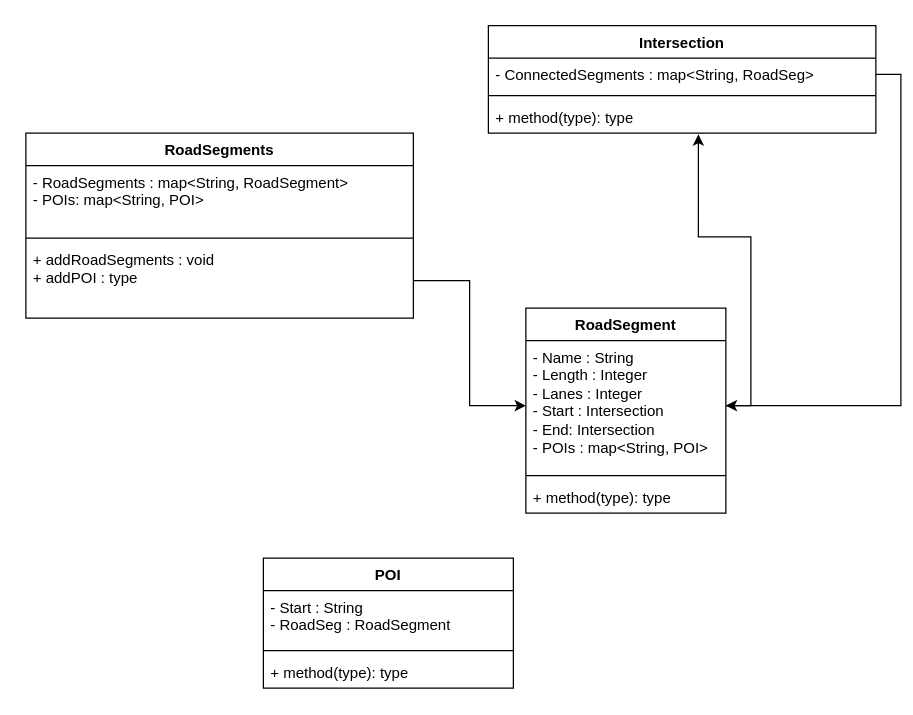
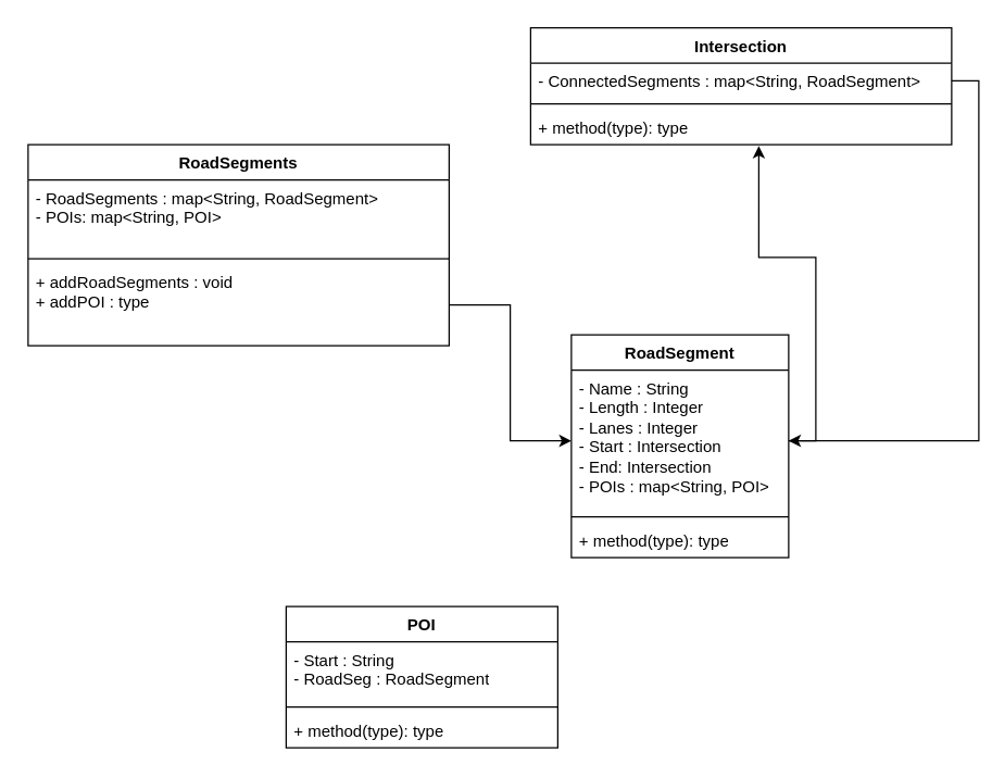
  <mxCell id="0" />
  <mxCell id="1" parent="0" />
  <mxCell id="2" value="RoadSegment" style="swimlane;fontStyle=1;align=center;verticalAlign=top;childLayout=stackLayout;horizontal=1;startSize=26;horizontalStack=0;resizeParent=1;resizeParentMax=0;resizeLast=0;collapsible=1;marginBottom=0;whiteSpace=wrap;html=1;" vertex="1" parent="1"><mxGeometry x="420" y="246" width="160" height="164" as="geometry" /></mxCell>
  <mxCell id="3" value="- Name : String&lt;div&gt;- Length : Integer&lt;/div&gt;&lt;div&gt;- Lanes : Integer&lt;/div&gt;&lt;div&gt;- Start : Intersection&lt;/div&gt;&lt;div&gt;- End: Intersection&lt;/div&gt;&lt;div&gt;- POIs : map&amp;lt;String, POI&amp;gt;&lt;/div&gt;" style="text;strokeColor=none;fillColor=none;align=left;verticalAlign=top;spacingLeft=4;spacingRight=4;overflow=hidden;rotatable=0;points=[[0,0.5],[1,0.5]];portConstraint=eastwest;whiteSpace=wrap;html=1;" vertex="1" parent="2"><mxGeometry y="26" width="160" height="104" as="geometry" /></mxCell>
  <mxCell id="4" value="" style="line;strokeWidth=1;fillColor=none;align=left;verticalAlign=middle;spacingTop=-1;spacingLeft=3;spacingRight=3;rotatable=0;labelPosition=right;points=[];portConstraint=eastwest;strokeColor=inherit;" vertex="1" parent="2"><mxGeometry y="130" width="160" height="8" as="geometry" /></mxCell>
  <mxCell id="5" value="+ method(type): type" style="text;strokeColor=none;fillColor=none;align=left;verticalAlign=top;spacingLeft=4;spacingRight=4;overflow=hidden;rotatable=0;points=[[0,0.5],[1,0.5]];portConstraint=eastwest;whiteSpace=wrap;html=1;" vertex="1" parent="2"><mxGeometry y="138" width="160" height="26" as="geometry" /></mxCell>
  <mxCell id="6" value="Intersection" style="swimlane;fontStyle=1;align=center;verticalAlign=top;childLayout=stackLayout;horizontal=1;startSize=26;horizontalStack=0;resizeParent=1;resizeParentMax=0;resizeLast=0;collapsible=1;marginBottom=0;whiteSpace=wrap;html=1;" vertex="1" parent="1"><mxGeometry x="390" y="20" width="310" height="86" as="geometry" /></mxCell>
- <mxCell id="7" value="- ConnectedSegments : map&amp;lt;String, RoadSeg&amp;gt;" style="text;strokeColor=none;fillColor=none;align=left;verticalAlign=top;spacingLeft=4;spacingRight=4;overflow=hidden;rotatable=0;points=[[0,0.5],[1,0.5]];portConstraint=eastwest;whiteSpace=wrap;html=1;" vertex="1" parent="6"><mxGeometry y="26" width="310" height="26" as="geometry" /></mxCell>
+ <mxCell id="7" value="- ConnectedSegments : map&amp;lt;String, RoadSegment&amp;gt;" style="text;strokeColor=none;fillColor=none;align=left;verticalAlign=top;spacingLeft=4;spacingRight=4;overflow=hidden;rotatable=0;points=[[0,0.5],[1,0.5]];portConstraint=eastwest;whiteSpace=wrap;html=1;" vertex="1" parent="6"><mxGeometry y="26" width="310" height="26" as="geometry" /></mxCell>
  <mxCell id="8" value="" style="line;strokeWidth=1;fillColor=none;align=left;verticalAlign=middle;spacingTop=-1;spacingLeft=3;spacingRight=3;rotatable=0;labelPosition=right;points=[];portConstraint=eastwest;strokeColor=inherit;" vertex="1" parent="6"><mxGeometry y="52" width="310" height="8" as="geometry" /></mxCell>
  <mxCell id="9" value="+ method(type): type" style="text;strokeColor=none;fillColor=none;align=left;verticalAlign=top;spacingLeft=4;spacingRight=4;overflow=hidden;rotatable=0;points=[[0,0.5],[1,0.5]];portConstraint=eastwest;whiteSpace=wrap;html=1;" vertex="1" parent="6"><mxGeometry y="60" width="310" height="26" as="geometry" /></mxCell>
  <mxCell id="10" value="RoadSegments" style="swimlane;fontStyle=1;align=center;verticalAlign=top;childLayout=stackLayout;horizontal=1;startSize=26;horizontalStack=0;resizeParent=1;resizeParentMax=0;resizeLast=0;collapsible=1;marginBottom=0;whiteSpace=wrap;html=1;" vertex="1" parent="1"><mxGeometry x="20" y="106" width="310" height="148" as="geometry" /></mxCell>
  <mxCell id="11" value="- RoadSegments : map&amp;lt;String, RoadSegment&amp;gt;&lt;div&gt;- POIs: map&amp;lt;String, POI&amp;gt;&lt;/div&gt;" style="text;strokeColor=none;fillColor=none;align=left;verticalAlign=top;spacingLeft=4;spacingRight=4;overflow=hidden;rotatable=0;points=[[0,0.5],[1,0.5]];portConstraint=eastwest;whiteSpace=wrap;html=1;" vertex="1" parent="10"><mxGeometry y="26" width="310" height="54" as="geometry" /></mxCell>
  <mxCell id="12" value="" style="line;strokeWidth=1;fillColor=none;align=left;verticalAlign=middle;spacingTop=-1;spacingLeft=3;spacingRight=3;rotatable=0;labelPosition=right;points=[];portConstraint=eastwest;strokeColor=inherit;" vertex="1" parent="10"><mxGeometry y="80" width="310" height="8" as="geometry" /></mxCell>
  <mxCell id="13" value="+ addRoadSegments : void&lt;div&gt;+ addPOI : type&lt;/div&gt;" style="text;strokeColor=none;fillColor=none;align=left;verticalAlign=top;spacingLeft=4;spacingRight=4;overflow=hidden;rotatable=0;points=[[0,0.5],[1,0.5]];portConstraint=eastwest;whiteSpace=wrap;html=1;" vertex="1" parent="10"><mxGeometry y="88" width="310" height="60" as="geometry" /></mxCell>
  <mxCell id="14" style="edgeStyle=orthogonalEdgeStyle;rounded=0;orthogonalLoop=1;jettySize=auto;html=1;exitX=1;exitY=0.5;exitDx=0;exitDy=0;" edge="1" parent="1" source="13" target="3"><mxGeometry relative="1" as="geometry" /></mxCell>
  <mxCell id="15" style="edgeStyle=orthogonalEdgeStyle;rounded=0;orthogonalLoop=1;jettySize=auto;html=1;exitX=1;exitY=0.5;exitDx=0;exitDy=0;entryX=1;entryY=0.5;entryDx=0;entryDy=0;" edge="1" parent="1" source="7" target="3"><mxGeometry relative="1" as="geometry" /></mxCell>
  <mxCell id="16" value="POI" style="swimlane;fontStyle=1;align=center;verticalAlign=top;childLayout=stackLayout;horizontal=1;startSize=26;horizontalStack=0;resizeParent=1;resizeParentMax=0;resizeLast=0;collapsible=1;marginBottom=0;whiteSpace=wrap;html=1;" vertex="1" parent="1"><mxGeometry x="210" y="446" width="200" height="104" as="geometry" /></mxCell>
  <mxCell id="17" value="- Start : String&lt;div&gt;- RoadSeg : RoadSegment&lt;/div&gt;" style="text;strokeColor=none;fillColor=none;align=left;verticalAlign=top;spacingLeft=4;spacingRight=4;overflow=hidden;rotatable=0;points=[[0,0.5],[1,0.5]];portConstraint=eastwest;whiteSpace=wrap;html=1;" vertex="1" parent="16"><mxGeometry y="26" width="200" height="44" as="geometry" /></mxCell>
  <mxCell id="18" value="" style="line;strokeWidth=1;fillColor=none;align=left;verticalAlign=middle;spacingTop=-1;spacingLeft=3;spacingRight=3;rotatable=0;labelPosition=right;points=[];portConstraint=eastwest;strokeColor=inherit;" vertex="1" parent="16"><mxGeometry y="70" width="200" height="8" as="geometry" /></mxCell>
  <mxCell id="19" value="+ method(type): type" style="text;strokeColor=none;fillColor=none;align=left;verticalAlign=top;spacingLeft=4;spacingRight=4;overflow=hidden;rotatable=0;points=[[0,0.5],[1,0.5]];portConstraint=eastwest;whiteSpace=wrap;html=1;" vertex="1" parent="16"><mxGeometry y="78" width="200" height="26" as="geometry" /></mxCell>
  <mxCell id="20" style="edgeStyle=orthogonalEdgeStyle;rounded=0;orthogonalLoop=1;jettySize=auto;html=1;exitX=1;exitY=0.5;exitDx=0;exitDy=0;entryX=0.542;entryY=1.038;entryDx=0;entryDy=0;entryPerimeter=0;" edge="1" parent="1" source="3" target="9"><mxGeometry relative="1" as="geometry" /></mxCell>
